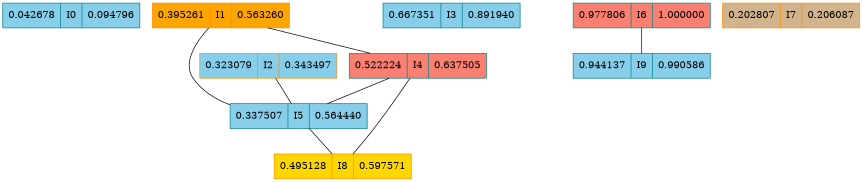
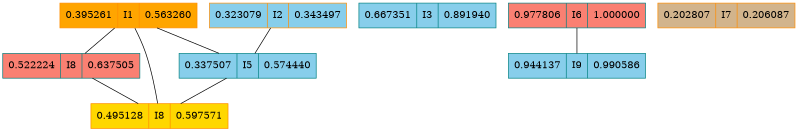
  graph {
    node [color=teal fillcolor=skyblue shape=record style=filled]
-   n1 [label="0.042678|I0|0.094796"]
    n2 [color=darkorange fillcolor=orange label="0.395261|I1|0.563260"]
-   n3 [fillcolor=salmon label="0.522224|I4|0.637505"]
-   n4 [label="0.337507|I5|0.564440"]
+   n3 [fillcolor=salmon label="0.522224|I8|0.637505"]
+   n4 [label="0.337507|I5|0.574440"]
    n5 [color=darkorange fillcolor=gold label="0.495128|I8|0.597571"]
    n6 [color=darkorange label="0.323079|I2|0.343497"]
    n7 [label="0.667351|I3|0.891940"]
    n8 [fillcolor=salmon label="0.977806|I6|1.000000"]
    n9 [label="0.944137|I9|0.990586"]
    n10 [color=darkorange fillcolor=tan label="0.202807|I7|0.206087"]
    n2 -- n3
    n2 -- n4
-   n3 -- n4
+   n2 -- n5
    n3 -- n5
    n4 -- n5
    n6 -- n4
    n8 -- n9
  }
